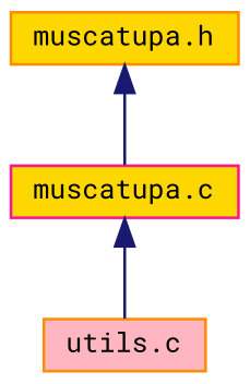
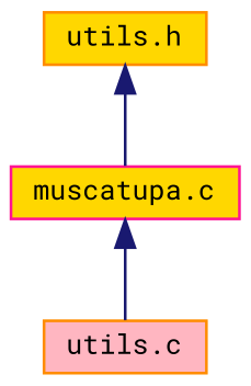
  digraph {
    fontname="Roboto Mono"
    node [color=darkorange fillcolor=gold fontname="Roboto Mono" fontsize=10 shape=record style=filled]
    edge [color=midnightblue dir=back fontname="Roboto Mono" fontsize=10 labelfontname=Helvetica labelfontsize=10 style=solid]
-   n1 [fontcolor=black height=0.2 label="muscatupa.h" width=0.4]
+   n1 [fontcolor=black height=0.2 label="utils.h" width=0.4]
    n2 [color=deeppink height=0.2 label="muscatupa.c" width=0.4]
    n3 [fillcolor=lightpink height=0.2 label="utils.c" width=0.4]
    n1 -> n2
    n2 -> n3
  }
